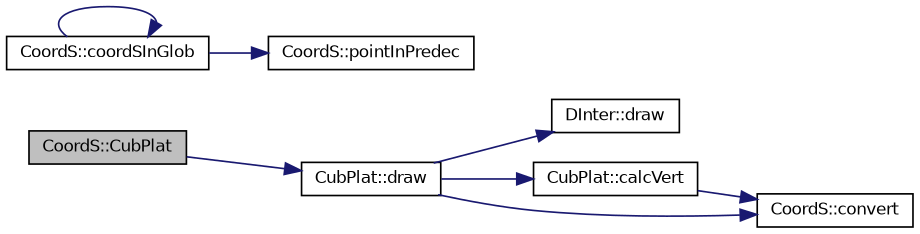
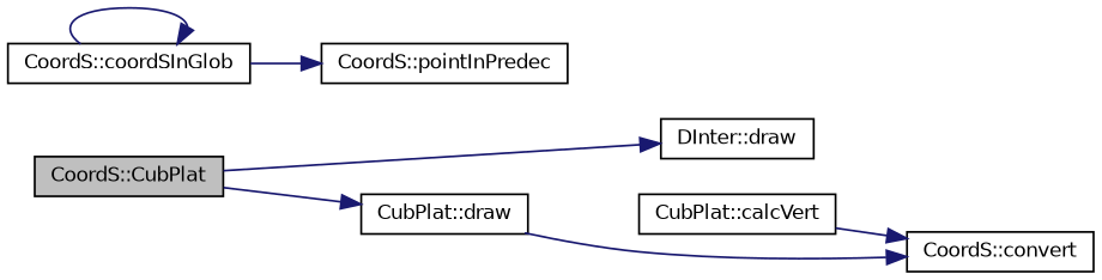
  digraph {
    rankdir=LR
    node [color=black fillcolor=white fontname=Helvetica fontsize=10 shape=record style=filled]
    edge [color=midnightblue fontname=Helvetica fontsize=10 labelfontname=Helvetica labelfontsize=10 style=solid]
    n1 [fillcolor=grey75 fontcolor=black height=0.2 label="CoordS::CubPlat" width=0.4]
    n2 [height=0.2 label="CubPlat::draw" width=0.4]
    n3 [height=0.2 label="DInter::draw" width=0.4]
    n4 [height=0.2 label="CubPlat::calcVert" width=0.4]
    n5 [height=0.2 label="CoordS::convert" width=0.4]
    n6 [height=0.2 label="CoordS::coordSInGlob" width=0.4]
    n7 [height=0.2 label="CoordS::pointInPredec" width=0.4]
    n1 -> n2
-   n2 -> n3
-   n2 -> n4
+   n1 -> n3
    n2 -> n5
    n4 -> n5
    n6 -> n6
    n6 -> n7
  }
